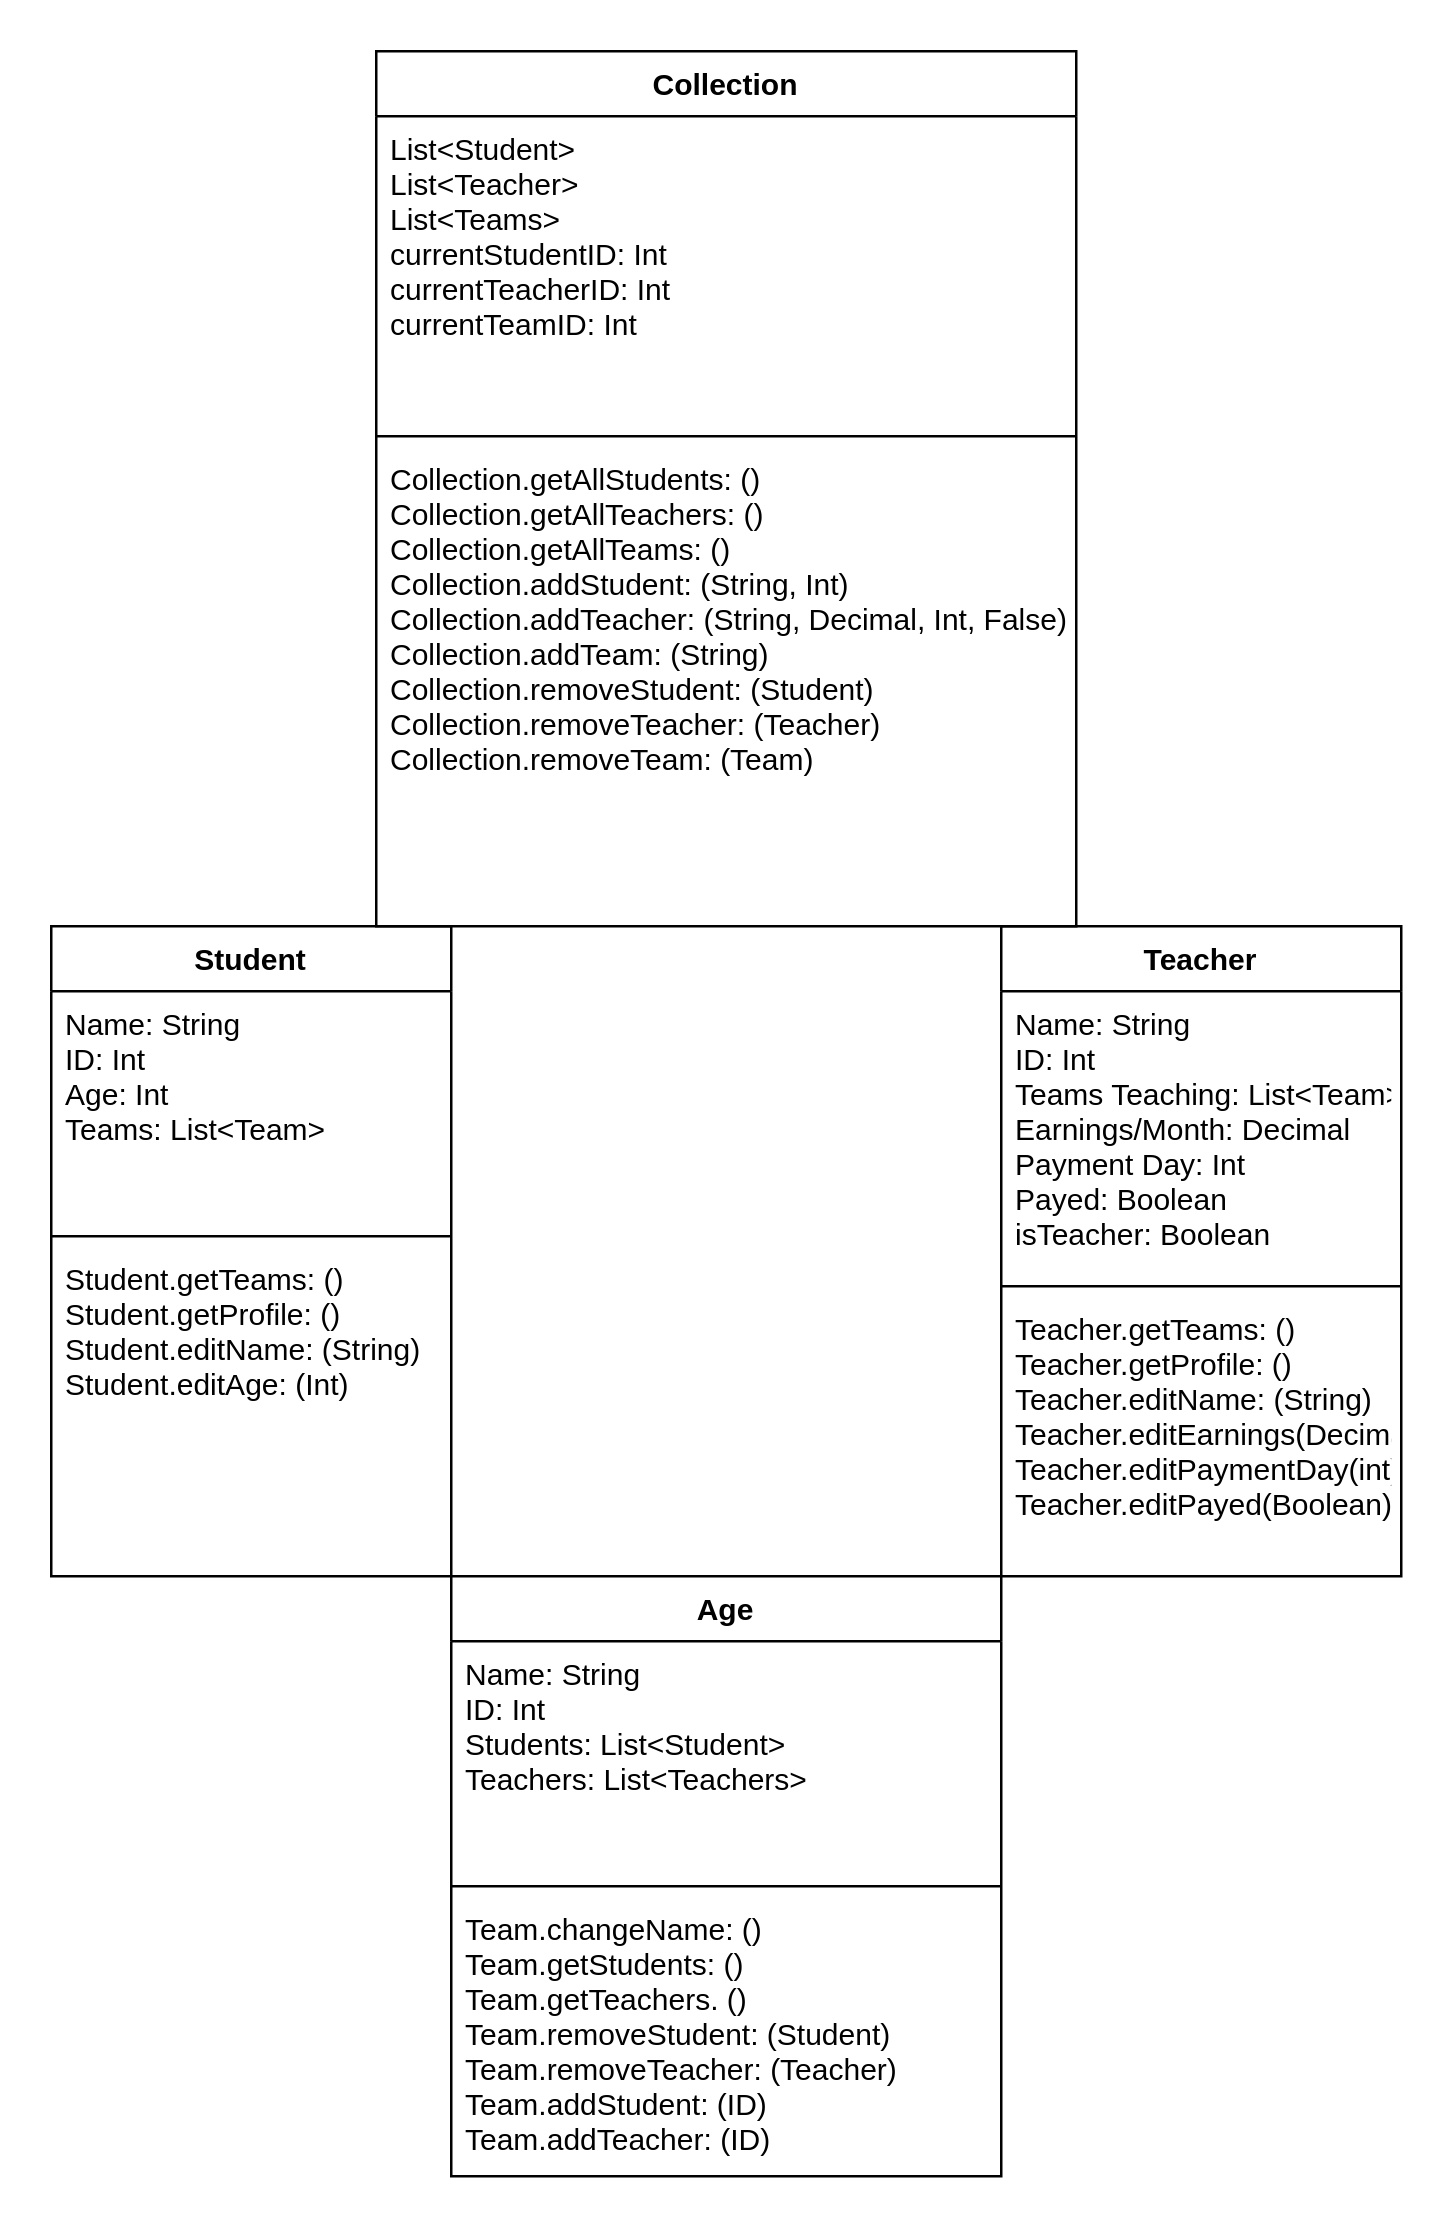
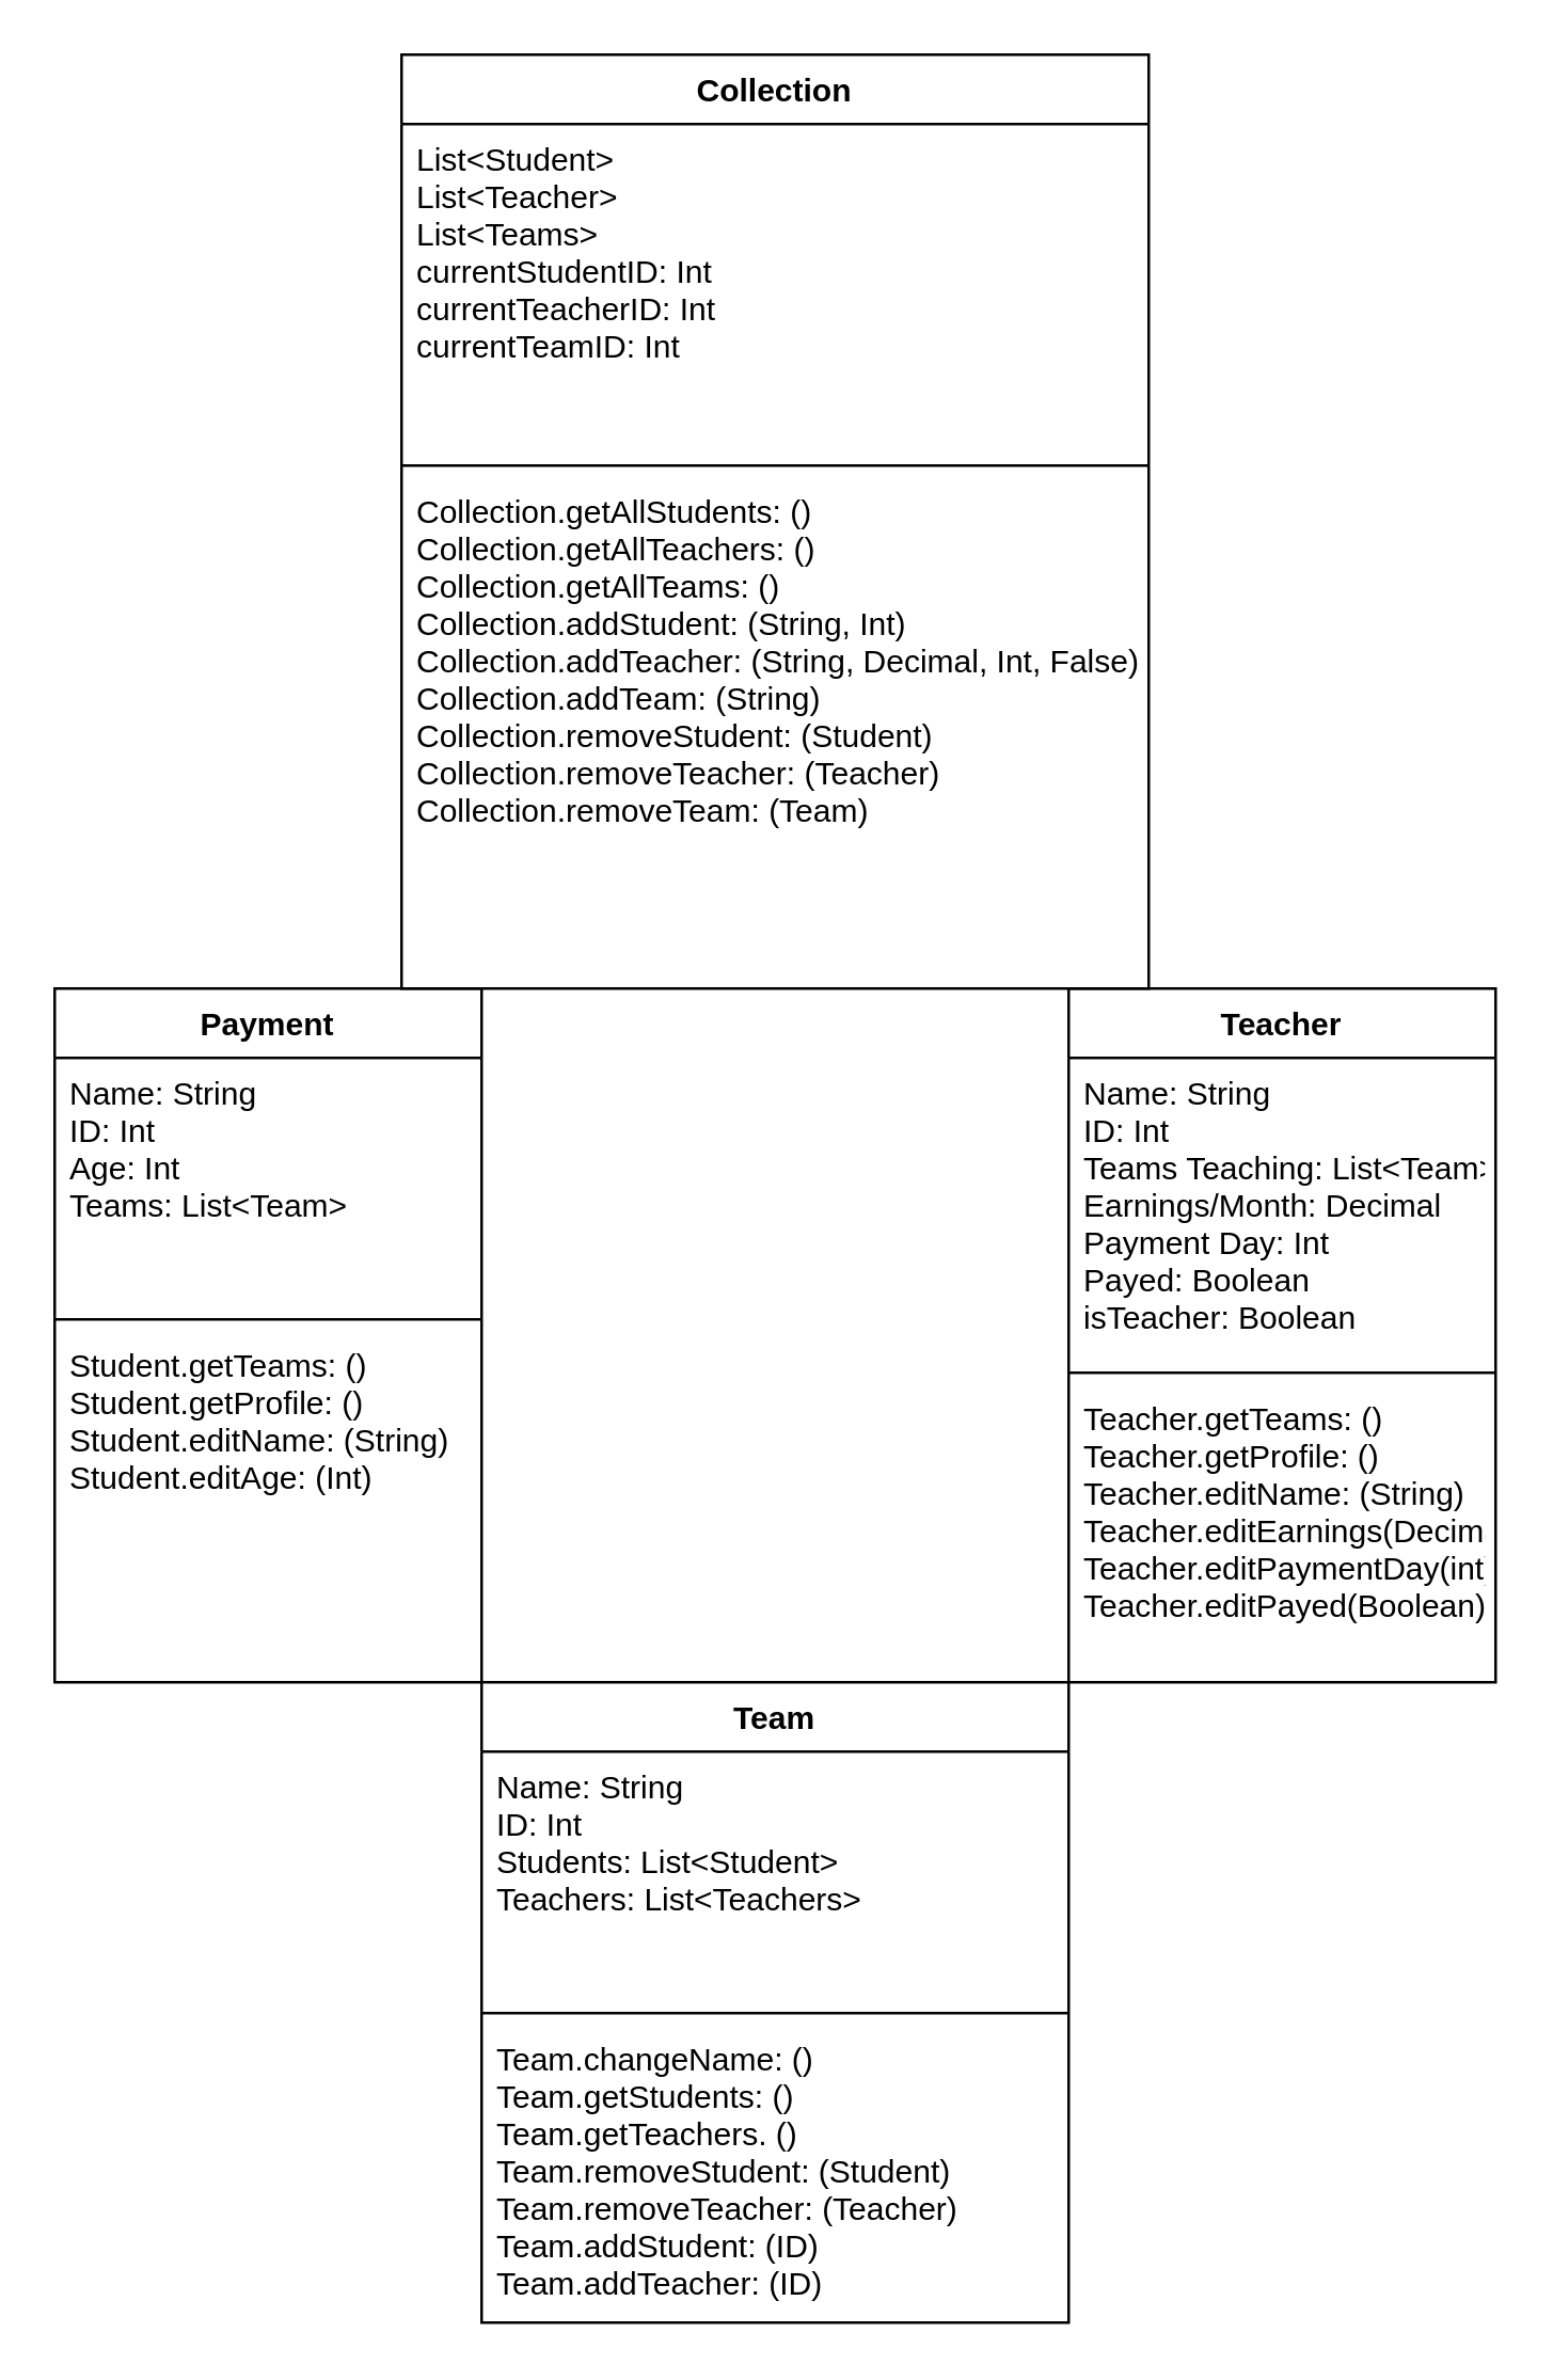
  <mxCell id="0" />
  <mxCell id="1" parent="0" />
  <mxCell id="2" value="Teacher" style="swimlane;fontStyle=1;align=center;verticalAlign=top;childLayout=stackLayout;horizontal=1;startSize=26;horizontalStack=0;resizeParent=1;resizeParentMax=0;resizeLast=0;collapsible=1;marginBottom=0;" parent="1" vertex="1"><mxGeometry x="400" y="370" width="160" height="260" as="geometry" /></mxCell>
  <mxCell id="3" value="Name: String&#10;ID: Int&#10;Teams Teaching: List&lt;Team&gt;&#10;Earnings/Month: Decimal&#10;Payment Day: Int&#10;Payed: Boolean&#10;isTeacher: Boolean" style="text;strokeColor=none;fillColor=none;align=left;verticalAlign=top;spacingLeft=4;spacingRight=4;overflow=hidden;rotatable=0;points=[[0,0.5],[1,0.5]];portConstraint=eastwest;" parent="2" vertex="1"><mxGeometry y="26" width="160" height="114" as="geometry" /></mxCell>
  <mxCell id="4" value="" style="line;strokeWidth=1;fillColor=none;align=left;verticalAlign=middle;spacingTop=-1;spacingLeft=3;spacingRight=3;rotatable=0;labelPosition=right;points=[];portConstraint=eastwest;" parent="2" vertex="1"><mxGeometry y="140" width="160" height="8" as="geometry" /></mxCell>
  <mxCell id="5" value="Teacher.getTeams: ()&#10;Teacher.getProfile: ()&#10;Teacher.editName: (String)&#10;Teacher.editEarnings(Decimal)&#10;Teacher.editPaymentDay(int)&#10;Teacher.editPayed(Boolean)" style="text;strokeColor=none;fillColor=none;align=left;verticalAlign=top;spacingLeft=4;spacingRight=4;overflow=hidden;rotatable=0;points=[[0,0.5],[1,0.5]];portConstraint=eastwest;" parent="2" vertex="1"><mxGeometry y="148" width="160" height="112" as="geometry" /></mxCell>
- <mxCell id="6" value="Student" style="swimlane;fontStyle=1;align=center;verticalAlign=top;childLayout=stackLayout;horizontal=1;startSize=26;horizontalStack=0;resizeParent=1;resizeParentMax=0;resizeLast=0;collapsible=1;marginBottom=0;" parent="1" vertex="1"><mxGeometry x="20" y="370" width="160" height="260" as="geometry" /></mxCell>
+ <mxCell id="6" value="Payment" style="swimlane;fontStyle=1;align=center;verticalAlign=top;childLayout=stackLayout;horizontal=1;startSize=26;horizontalStack=0;resizeParent=1;resizeParentMax=0;resizeLast=0;collapsible=1;marginBottom=0;" parent="1" vertex="1"><mxGeometry x="20" y="370" width="160" height="260" as="geometry" /></mxCell>
  <mxCell id="7" value="Name: String&#10;ID: Int&#10;Age: Int&#10;Teams: List&lt;Team&gt;" style="text;strokeColor=none;fillColor=none;align=left;verticalAlign=top;spacingLeft=4;spacingRight=4;overflow=hidden;rotatable=0;points=[[0,0.5],[1,0.5]];portConstraint=eastwest;" parent="6" vertex="1"><mxGeometry y="26" width="160" height="94" as="geometry" /></mxCell>
  <mxCell id="8" value="" style="line;strokeWidth=1;fillColor=none;align=left;verticalAlign=middle;spacingTop=-1;spacingLeft=3;spacingRight=3;rotatable=0;labelPosition=right;points=[];portConstraint=eastwest;" parent="6" vertex="1"><mxGeometry y="120" width="160" height="8" as="geometry" /></mxCell>
  <mxCell id="9" value="Student.getTeams: ()&#10;Student.getProfile: ()&#10;Student.editName: (String)&#10;Student.editAge: (Int)" style="text;strokeColor=none;fillColor=none;align=left;verticalAlign=top;spacingLeft=4;spacingRight=4;overflow=hidden;rotatable=0;points=[[0,0.5],[1,0.5]];portConstraint=eastwest;" parent="6" vertex="1"><mxGeometry y="128" width="160" height="132" as="geometry" /></mxCell>
  <mxCell id="10" value="Collection" style="swimlane;fontStyle=1;align=center;verticalAlign=top;childLayout=stackLayout;horizontal=1;startSize=26;horizontalStack=0;resizeParent=1;resizeParentMax=0;resizeLast=0;collapsible=1;marginBottom=0;" parent="1" vertex="1"><mxGeometry x="150" y="20" width="280" height="350" as="geometry" /></mxCell>
  <mxCell id="11" value="List&lt;Student&gt;&#10;List&lt;Teacher&gt;&#10;List&lt;Teams&gt;&#10;currentStudentID: Int&#10;currentTeacherID: Int&#10;currentTeamID: Int" style="text;strokeColor=none;fillColor=none;align=left;verticalAlign=top;spacingLeft=4;spacingRight=4;overflow=hidden;rotatable=0;points=[[0,0.5],[1,0.5]];portConstraint=eastwest;" parent="10" vertex="1"><mxGeometry y="26" width="280" height="124" as="geometry" /></mxCell>
  <mxCell id="12" value="" style="line;strokeWidth=1;fillColor=none;align=left;verticalAlign=middle;spacingTop=-1;spacingLeft=3;spacingRight=3;rotatable=0;labelPosition=right;points=[];portConstraint=eastwest;" parent="10" vertex="1"><mxGeometry y="150" width="280" height="8" as="geometry" /></mxCell>
  <mxCell id="13" value="Collection.getAllStudents: ()&#10;Collection.getAllTeachers: ()&#10;Collection.getAllTeams: ()&#10;Collection.addStudent: (String, Int)&#10;Collection.addTeacher: (String, Decimal, Int, False)&#10;Collection.addTeam: (String)&#10;Collection.removeStudent: (Student)&#10;Collection.removeTeacher: (Teacher)&#10;Collection.removeTeam: (Team)" style="text;strokeColor=none;fillColor=none;align=left;verticalAlign=top;spacingLeft=4;spacingRight=4;overflow=hidden;rotatable=0;points=[[0,0.5],[1,0.5]];portConstraint=eastwest;" parent="10" vertex="1"><mxGeometry y="158" width="280" height="192" as="geometry" /></mxCell>
- <mxCell id="14" value="Age" style="swimlane;fontStyle=1;align=center;verticalAlign=top;childLayout=stackLayout;horizontal=1;startSize=26;horizontalStack=0;resizeParent=1;resizeParentMax=0;resizeLast=0;collapsible=1;marginBottom=0;" parent="1" vertex="1"><mxGeometry x="180" y="630" width="220" height="240" as="geometry" /></mxCell>
+ <mxCell id="14" value="Team" style="swimlane;fontStyle=1;align=center;verticalAlign=top;childLayout=stackLayout;horizontal=1;startSize=26;horizontalStack=0;resizeParent=1;resizeParentMax=0;resizeLast=0;collapsible=1;marginBottom=0;" parent="1" vertex="1"><mxGeometry x="180" y="630" width="220" height="240" as="geometry" /></mxCell>
  <mxCell id="15" value="Name: String&#10;ID: Int&#10;Students: List&lt;Student&gt;&#10;Teachers: List&lt;Teachers&gt;&#10;" style="text;strokeColor=none;fillColor=none;align=left;verticalAlign=top;spacingLeft=4;spacingRight=4;overflow=hidden;rotatable=0;points=[[0,0.5],[1,0.5]];portConstraint=eastwest;" parent="14" vertex="1"><mxGeometry y="26" width="220" height="94" as="geometry" /></mxCell>
  <mxCell id="16" value="" style="line;strokeWidth=1;fillColor=none;align=left;verticalAlign=middle;spacingTop=-1;spacingLeft=3;spacingRight=3;rotatable=0;labelPosition=right;points=[];portConstraint=eastwest;" parent="14" vertex="1"><mxGeometry y="120" width="220" height="8" as="geometry" /></mxCell>
  <mxCell id="17" value="Team.changeName: ()&#10;Team.getStudents: ()&#10;Team.getTeachers. ()&#10;Team.removeStudent: (Student)&#10;Team.removeTeacher: (Teacher)&#10;Team.addStudent: (ID)&#10;Team.addTeacher: (ID)&#10;" style="text;strokeColor=none;fillColor=none;align=left;verticalAlign=top;spacingLeft=4;spacingRight=4;overflow=hidden;rotatable=0;points=[[0,0.5],[1,0.5]];portConstraint=eastwest;" parent="14" vertex="1"><mxGeometry y="128" width="220" height="112" as="geometry" /></mxCell>
